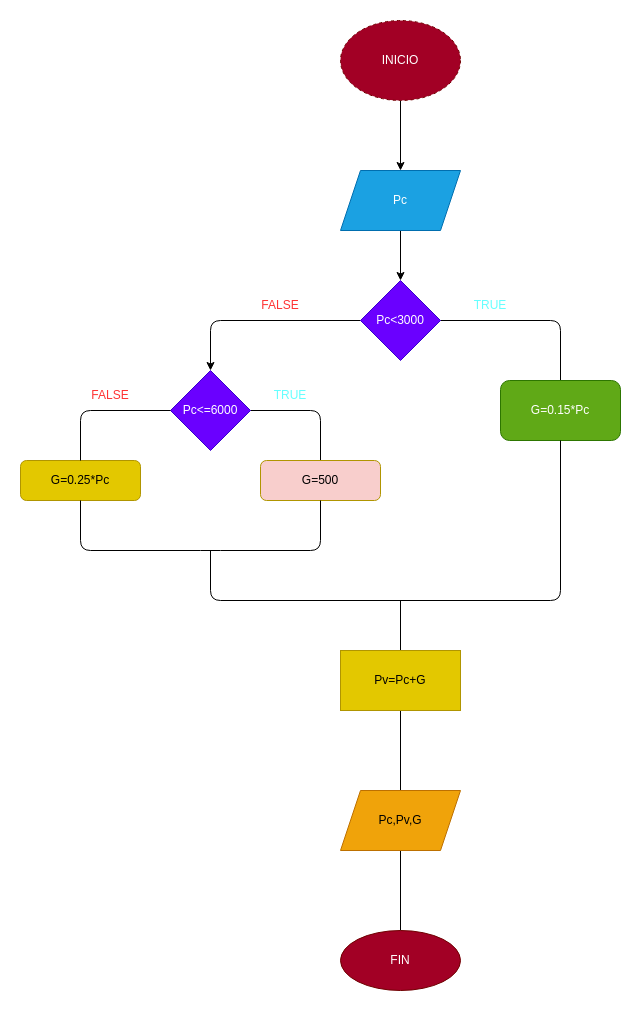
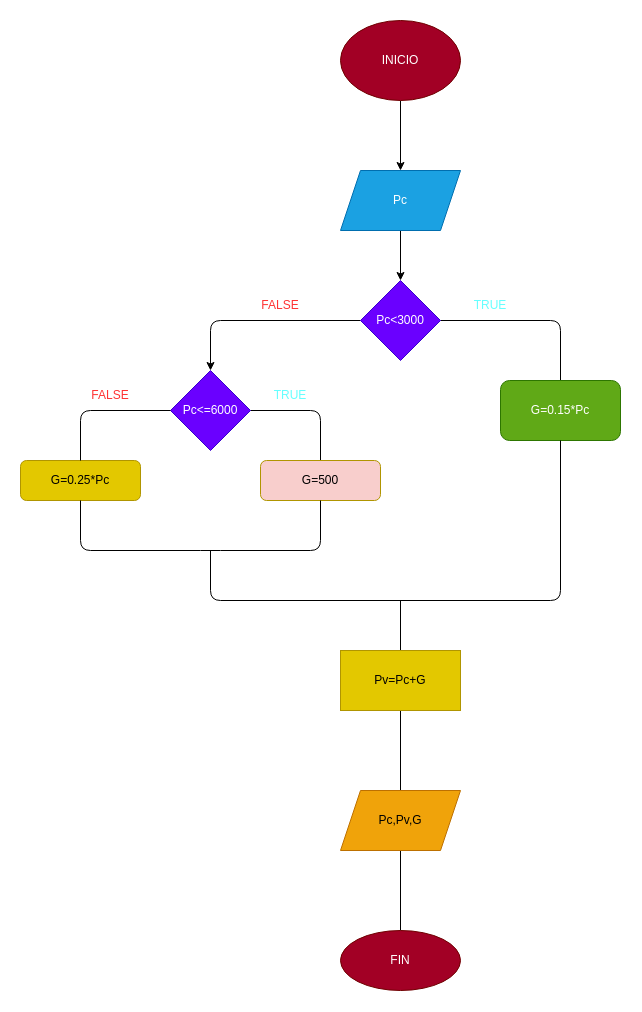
  <mxCell id="0" />
  <mxCell id="1" parent="0" />
  <mxCell id="2" value="" style="edgeStyle=none;html=1;" edge="1" parent="1" source="3" target="5"><mxGeometry relative="1" as="geometry" /></mxCell>
- <mxCell id="3" value="INICIO" style="ellipse;whiteSpace=wrap;html=1;fillColor=#a20025;fontColor=#ffffff;strokeColor=#6F0000;dashed=1;" vertex="1" parent="1"><mxGeometry x="340" y="20" width="120" height="80" as="geometry" /></mxCell>
+ <mxCell id="3" value="INICIO" style="ellipse;whiteSpace=wrap;html=1;fillColor=#a20025;fontColor=#ffffff;strokeColor=#6F0000;" vertex="1" parent="1"><mxGeometry x="340" y="20" width="120" height="80" as="geometry" /></mxCell>
  <mxCell id="4" value="" style="edgeStyle=none;html=1;" edge="1" parent="1" source="5" target="8"><mxGeometry relative="1" as="geometry" /></mxCell>
  <mxCell id="5" value="Pc" style="shape=parallelogram;perimeter=parallelogramPerimeter;whiteSpace=wrap;html=1;fixedSize=1;fillColor=#1ba1e2;fontColor=#ffffff;strokeColor=#006EAF;" vertex="1" parent="1"><mxGeometry x="340" y="170" width="120" height="60" as="geometry" /></mxCell>
  <mxCell id="6" value="" style="edgeStyle=none;html=1;" edge="1" parent="1" source="8" target="10"><mxGeometry relative="1" as="geometry"><Array as="points"><mxPoint x="210" y="320" /></Array></mxGeometry></mxCell>
  <mxCell id="7" value="" style="edgeStyle=none;html=1;endArrow=none;endFill=0;" edge="1" parent="1" source="8" target="15"><mxGeometry relative="1" as="geometry"><Array as="points"><mxPoint x="560" y="320" /></Array></mxGeometry></mxCell>
  <mxCell id="8" value="Pc&amp;lt;3000" style="rhombus;whiteSpace=wrap;html=1;fillColor=#6a00ff;fontColor=#ffffff;strokeColor=#3700CC;" vertex="1" parent="1"><mxGeometry x="360" y="280" width="80" height="80" as="geometry" /></mxCell>
  <mxCell id="9" value="" style="edgeStyle=none;html=1;endArrow=none;endFill=0;" edge="1" parent="1" source="10" target="11"><mxGeometry relative="1" as="geometry"><Array as="points"><mxPoint x="320" y="410" /></Array></mxGeometry></mxCell>
  <mxCell id="10" value="Pc&amp;lt;=6000" style="rhombus;whiteSpace=wrap;html=1;fillColor=#6a00ff;fontColor=#ffffff;strokeColor=#3700CC;" vertex="1" parent="1"><mxGeometry x="170" y="370" width="80" height="80" as="geometry" /></mxCell>
  <mxCell id="11" value="G=500" style="rounded=1;whiteSpace=wrap;html=1;fillColor=#f8cecc;fontColor=#000000;strokeColor=#B09500;" vertex="1" parent="1"><mxGeometry x="260" y="460" width="120" height="40" as="geometry" /></mxCell>
  <mxCell id="12" value="G=0.25*Pc" style="rounded=1;whiteSpace=wrap;html=1;fillColor=#e3c800;fontColor=#000000;strokeColor=#B09500;" vertex="1" parent="1"><mxGeometry y="460" width="120" height="40" as="geometry" x="20" /></mxCell>
  <mxCell id="13" value="" style="endArrow=none;html=1;entryX=0;entryY=0.5;entryDx=0;entryDy=0;exitX=0.5;exitY=0;exitDx=0;exitDy=0;" edge="1" parent="1" source="12" target="10"><mxGeometry width="50" height="50" relative="1" as="geometry"><mxPoint x="70" y="440" as="sourcePoint" /><mxPoint x="120" y="390" as="targetPoint" /><Array as="points"><mxPoint x="80" y="410" /></Array></mxGeometry></mxCell>
  <mxCell id="14" value="" style="endArrow=none;html=1;entryX=0.5;entryY=1;entryDx=0;entryDy=0;exitX=0.5;exitY=1;exitDx=0;exitDy=0;" edge="1" parent="1" source="12" target="11"><mxGeometry width="50" height="50" relative="1" as="geometry"><mxPoint x="180" y="570" as="sourcePoint" /><mxPoint x="230" y="520" as="targetPoint" /><Array as="points"><mxPoint x="80" y="550" /><mxPoint x="210" y="550" /><mxPoint x="320" y="550" /></Array></mxGeometry></mxCell>
  <mxCell id="15" value="G=0.15*Pc" style="rounded=1;whiteSpace=wrap;html=1;fillColor=#60a917;fontColor=#ffffff;strokeColor=#2D7600;" vertex="1" parent="1"><mxGeometry x="500" y="380" width="120" height="60" as="geometry" /></mxCell>
  <mxCell id="16" value="" style="endArrow=none;html=1;entryX=0.5;entryY=1;entryDx=0;entryDy=0;" edge="1" parent="1" target="15"><mxGeometry width="50" height="50" relative="1" as="geometry"><mxPoint x="210" y="550" as="sourcePoint" /><mxPoint x="590" y="450" as="targetPoint" /><Array as="points"><mxPoint x="210" y="600" /><mxPoint x="560" y="600" /></Array></mxGeometry></mxCell>
  <mxCell id="17" value="" style="endArrow=none;html=1;" edge="1" parent="1"><mxGeometry width="50" height="50" relative="1" as="geometry"><mxPoint x="400" y="650" as="sourcePoint" /><mxPoint x="400" y="600" as="targetPoint" /></mxGeometry></mxCell>
  <mxCell id="18" value="&lt;font color=&quot;#66ffff&quot;&gt;TRUE&lt;/font&gt;" style="text;html=1;align=center;verticalAlign=middle;whiteSpace=wrap;rounded=0;" vertex="1" parent="1"><mxGeometry x="460" y="290" width="60" height="30" as="geometry" /></mxCell>
  <mxCell id="19" value="&lt;font color=&quot;#ff3333&quot;&gt;FALSE&lt;/font&gt;" style="text;html=1;strokeColor=none;fillColor=none;align=center;verticalAlign=middle;whiteSpace=wrap;rounded=0;fontColor=#66FFFF;" vertex="1" parent="1"><mxGeometry x="250" y="290" width="60" height="30" as="geometry" /></mxCell>
  <mxCell id="20" value="FALSE" style="text;html=1;strokeColor=none;fillColor=none;align=center;verticalAlign=middle;whiteSpace=wrap;rounded=0;fontColor=#FF3333;" vertex="1" parent="1"><mxGeometry x="80" y="380" width="60" height="30" as="geometry" /></mxCell>
  <mxCell id="21" value="&lt;font color=&quot;#66ffff&quot;&gt;TRUE&lt;/font&gt;" style="text;html=1;strokeColor=none;fillColor=none;align=center;verticalAlign=middle;whiteSpace=wrap;rounded=0;fontColor=#FF3333;" vertex="1" parent="1"><mxGeometry x="260" y="380" width="60" height="30" as="geometry" /></mxCell>
  <mxCell id="22" value="" style="edgeStyle=none;html=1;fontColor=#66FFFF;endArrow=none;endFill=0;" edge="1" parent="1" source="23"><mxGeometry relative="1" as="geometry"><mxPoint x="400" y="790" as="targetPoint" /></mxGeometry></mxCell>
  <mxCell id="23" value="Pv=Pc+G" style="rounded=0;whiteSpace=wrap;html=1;fontColor=#000000;fillColor=#e3c800;strokeColor=#B09500;" vertex="1" parent="1"><mxGeometry x="340" y="650" width="120" height="60" as="geometry" /></mxCell>
  <mxCell id="24" value="" style="edgeStyle=none;html=1;fontColor=#66FFFF;endArrow=none;endFill=0;" edge="1" parent="1" target="25"><mxGeometry relative="1" as="geometry"><mxPoint x="400" y="850" as="sourcePoint" /></mxGeometry></mxCell>
  <mxCell id="25" value="FIN" style="ellipse;whiteSpace=wrap;html=1;fillColor=#a20025;fontColor=#ffffff;rounded=0;strokeColor=#6F0000;" vertex="1" parent="1"><mxGeometry x="340" y="930" width="120" height="60" as="geometry" /></mxCell>
  <mxCell id="26" value="Pc,Pv,G" style="shape=parallelogram;perimeter=parallelogramPerimeter;whiteSpace=wrap;html=1;fixedSize=1;fillColor=#f0a30a;strokeColor=#BD7000;fontColor=#000000;" vertex="1" parent="1"><mxGeometry x="340" y="790" width="120" height="60" as="geometry" /></mxCell>
